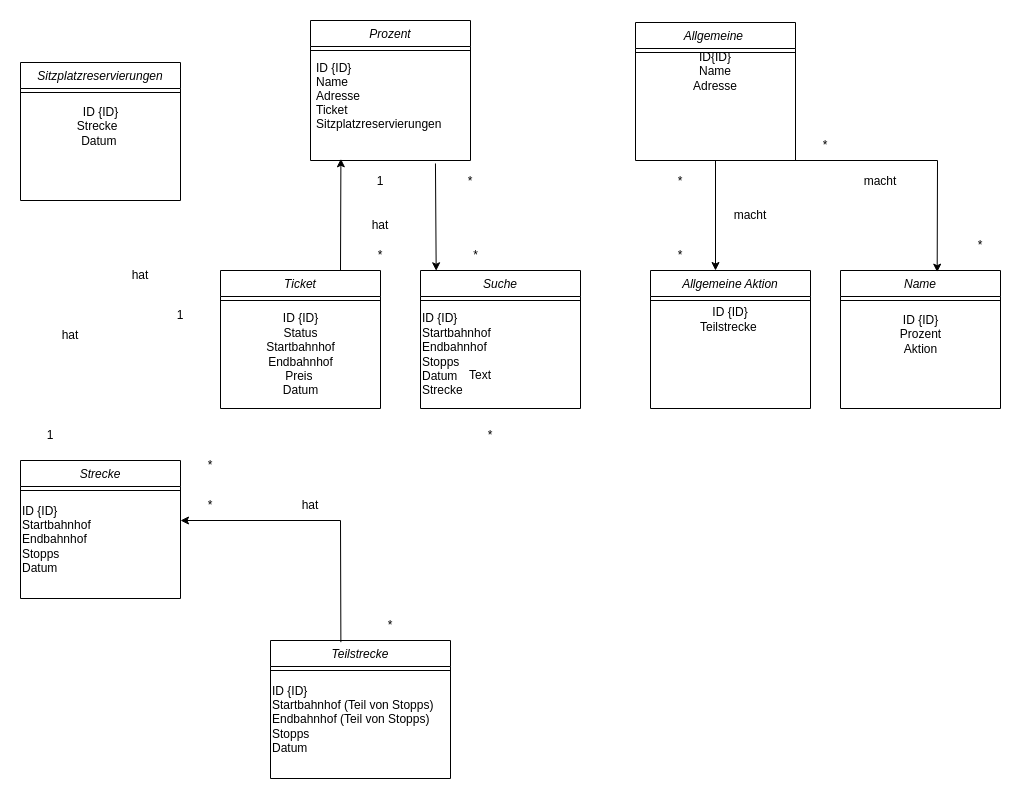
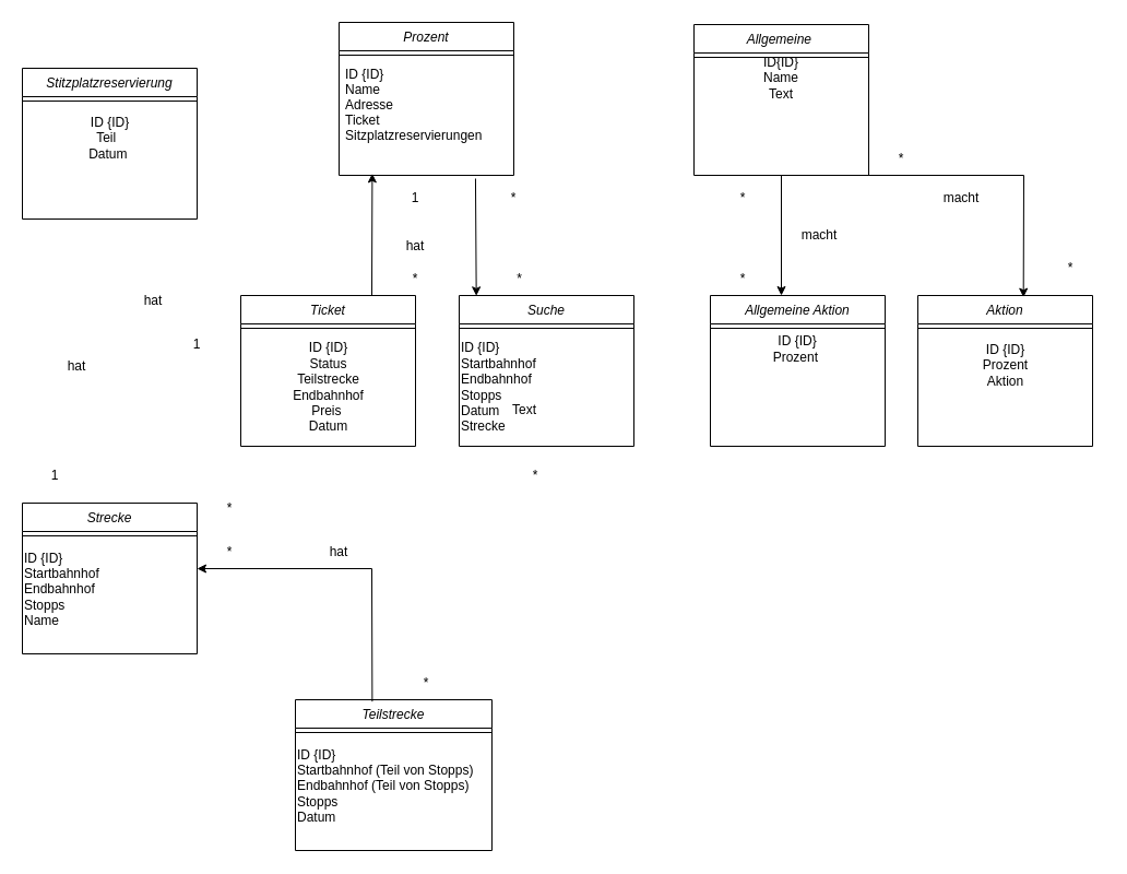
  <mxCell id="0" />
  <mxCell id="1" parent="0" />
  <mxCell id="2" value="Prozent" style="swimlane;fontStyle=2;align=center;verticalAlign=top;childLayout=stackLayout;horizontal=1;startSize=26;horizontalStack=0;resizeParent=1;resizeLast=0;collapsible=1;marginBottom=0;rounded=0;shadow=0;strokeWidth=1;" parent="1" vertex="1"><mxGeometry x="310" y="20" width="160" height="140" as="geometry"><mxRectangle x="230" y="140" width="160" height="26" as="alternateBounds" /></mxGeometry></mxCell>
  <mxCell id="3" value="" style="line;html=1;strokeWidth=1;align=left;verticalAlign=middle;spacingTop=-1;spacingLeft=3;spacingRight=3;rotatable=0;labelPosition=right;points=[];portConstraint=eastwest;" parent="2" vertex="1"><mxGeometry y="26" width="160" height="8" as="geometry" /></mxCell>
  <mxCell id="4" value="ID {ID}&#10;Name &#10;Adresse &#10;Ticket &#10;Sitzplatzreservierungen" style="text;align=left;verticalAlign=top;spacingLeft=4;spacingRight=4;overflow=hidden;rotatable=0;points=[[0,0.5],[1,0.5]];portConstraint=eastwest;" parent="2" vertex="1"><mxGeometry y="34" width="160" height="106" as="geometry" /></mxCell>
  <mxCell id="5" value="Allgemeine " style="swimlane;fontStyle=2;align=center;verticalAlign=top;childLayout=stackLayout;horizontal=1;startSize=26;horizontalStack=0;resizeParent=1;resizeLast=0;collapsible=1;marginBottom=0;rounded=0;shadow=0;strokeWidth=1;" parent="1" vertex="1"><mxGeometry x="635" y="22" width="160" height="138" as="geometry"><mxRectangle x="230" y="140" width="160" height="26" as="alternateBounds" /></mxGeometry></mxCell>
  <mxCell id="6" value="" style="line;html=1;strokeWidth=1;align=left;verticalAlign=middle;spacingTop=-1;spacingLeft=3;spacingRight=3;rotatable=0;labelPosition=right;points=[];portConstraint=eastwest;" parent="5" vertex="1"><mxGeometry y="26" width="160" height="8" as="geometry" /></mxCell>
- <mxCell id="7" value="ID{ID}&lt;br&gt;Name&lt;br&gt;Adresse&lt;br&gt;" style="text;html=1;strokeColor=none;fillColor=none;align=center;verticalAlign=middle;whiteSpace=wrap;rounded=0;" vertex="1" parent="5"><mxGeometry y="34" width="160" height="30" as="geometry" /></mxCell>
+ <mxCell id="7" value="ID{ID}&lt;br&gt;Name&lt;br&gt;Text&lt;br&gt;" style="text;html=1;strokeColor=none;fillColor=none;align=center;verticalAlign=middle;whiteSpace=wrap;rounded=0;" vertex="1" parent="5"><mxGeometry y="34" width="160" height="30" as="geometry" /></mxCell>
  <mxCell id="8" value="Strecke" style="swimlane;fontStyle=2;align=center;verticalAlign=top;childLayout=stackLayout;horizontal=1;startSize=26;horizontalStack=0;resizeParent=1;resizeLast=0;collapsible=1;marginBottom=0;rounded=0;shadow=0;strokeWidth=1;" parent="1" vertex="1"><mxGeometry x="20" y="460" width="160" height="138" as="geometry"><mxRectangle x="230" y="140" width="160" height="26" as="alternateBounds" /></mxGeometry></mxCell>
  <mxCell id="9" value="" style="line;html=1;strokeWidth=1;align=left;verticalAlign=middle;spacingTop=-1;spacingLeft=3;spacingRight=3;rotatable=0;labelPosition=right;points=[];portConstraint=eastwest;" parent="8" vertex="1"><mxGeometry y="26" width="160" height="8" as="geometry" /></mxCell>
- <mxCell id="10" value="ID {ID}&lt;br&gt;Startbahnhof&amp;nbsp;&lt;br&gt;&lt;div style=&quot;&quot;&gt;&lt;span style=&quot;background-color: initial;&quot;&gt;Endbahnhof&lt;/span&gt;&lt;/div&gt;Stopps&lt;br&gt;Datum" style="text;html=1;align=left;verticalAlign=middle;resizable=0;points=[];autosize=1;strokeColor=none;fillColor=none;" parent="8" vertex="1"><mxGeometry y="34" width="160" height="90" as="geometry" /></mxCell>
+ <mxCell id="10" value="ID {ID}&lt;br&gt;Startbahnhof&amp;nbsp;&lt;br&gt;&lt;div style=&quot;&quot;&gt;&lt;span style=&quot;background-color: initial;&quot;&gt;Endbahnhof&lt;/span&gt;&lt;/div&gt;Stopps&lt;br&gt;Name" style="text;html=1;align=left;verticalAlign=middle;resizable=0;points=[];autosize=1;strokeColor=none;fillColor=none;" parent="8" vertex="1"><mxGeometry y="34" width="160" height="90" as="geometry" /></mxCell>
  <mxCell id="11" value="Teilstrecke" style="swimlane;fontStyle=2;align=center;verticalAlign=top;childLayout=stackLayout;horizontal=1;startSize=26;horizontalStack=0;resizeParent=1;resizeLast=0;collapsible=1;marginBottom=0;rounded=0;shadow=0;strokeWidth=1;" parent="1" vertex="1"><mxGeometry x="270" y="640" width="180" height="138" as="geometry"><mxRectangle x="230" y="140" width="160" height="26" as="alternateBounds" /></mxGeometry></mxCell>
  <mxCell id="12" value="" style="line;html=1;strokeWidth=1;align=left;verticalAlign=middle;spacingTop=-1;spacingLeft=3;spacingRight=3;rotatable=0;labelPosition=right;points=[];portConstraint=eastwest;" parent="11" vertex="1"><mxGeometry y="26" width="180" height="8" as="geometry" /></mxCell>
  <mxCell id="13" value="ID {ID}&lt;br&gt;Startbahnhof (Teil von Stopps)&lt;br&gt;Endbahnhof (Teil von Stopps)&lt;br&gt;Stopps&lt;br&gt;Datum" style="text;html=1;align=left;verticalAlign=middle;resizable=0;points=[];autosize=1;strokeColor=none;fillColor=none;" parent="11" vertex="1"><mxGeometry y="34" width="180" height="90" as="geometry" /></mxCell>
  <mxCell id="14" value="Ticket" style="swimlane;fontStyle=2;align=center;verticalAlign=top;childLayout=stackLayout;horizontal=1;startSize=26;horizontalStack=0;resizeParent=1;resizeLast=0;collapsible=1;marginBottom=0;rounded=0;shadow=0;strokeWidth=1;" parent="1" vertex="1"><mxGeometry x="220" y="270" width="160" height="138" as="geometry"><mxRectangle x="230" y="140" width="160" height="26" as="alternateBounds" /></mxGeometry></mxCell>
  <mxCell id="15" value="" style="line;html=1;strokeWidth=1;align=left;verticalAlign=middle;spacingTop=-1;spacingLeft=3;spacingRight=3;rotatable=0;labelPosition=right;points=[];portConstraint=eastwest;" parent="14" vertex="1"><mxGeometry y="26" width="160" height="8" as="geometry" /></mxCell>
- <mxCell id="16" value="ID {ID}&lt;br&gt;Status&lt;br&gt;Startbahnhof&lt;br&gt;Endbahnhof&lt;br&gt;Preis&amp;nbsp;&lt;br&gt;Datum" style="text;html=1;align=center;verticalAlign=middle;resizable=0;points=[];autosize=1;strokeColor=none;fillColor=none;" parent="14" vertex="1"><mxGeometry y="34" width="160" height="100" as="geometry" /></mxCell>
- <mxCell id="17" value="Name" style="swimlane;fontStyle=2;align=center;verticalAlign=top;childLayout=stackLayout;horizontal=1;startSize=26;horizontalStack=0;resizeParent=1;resizeLast=0;collapsible=1;marginBottom=0;rounded=0;shadow=0;strokeWidth=1;" parent="1" vertex="1"><mxGeometry x="840" y="270" width="160" height="138" as="geometry"><mxRectangle x="230" y="140" width="160" height="26" as="alternateBounds" /></mxGeometry></mxCell>
+ <mxCell id="16" value="ID {ID}&lt;br&gt;Status&lt;br&gt;Teilstrecke&lt;br&gt;Endbahnhof&lt;br&gt;Preis&amp;nbsp;&lt;br&gt;Datum" style="text;html=1;align=center;verticalAlign=middle;resizable=0;points=[];autosize=1;strokeColor=none;fillColor=none;" parent="14" vertex="1"><mxGeometry y="34" width="160" height="100" as="geometry" /></mxCell>
+ <mxCell id="17" value="Aktion" style="swimlane;fontStyle=2;align=center;verticalAlign=top;childLayout=stackLayout;horizontal=1;startSize=26;horizontalStack=0;resizeParent=1;resizeLast=0;collapsible=1;marginBottom=0;rounded=0;shadow=0;strokeWidth=1;" parent="1" vertex="1"><mxGeometry x="840" y="270" width="160" height="138" as="geometry"><mxRectangle x="230" y="140" width="160" height="26" as="alternateBounds" /></mxGeometry></mxCell>
  <mxCell id="18" value="" style="line;html=1;strokeWidth=1;align=left;verticalAlign=middle;spacingTop=-1;spacingLeft=3;spacingRight=3;rotatable=0;labelPosition=right;points=[];portConstraint=eastwest;" parent="17" vertex="1"><mxGeometry y="26" width="160" height="8" as="geometry" /></mxCell>
  <mxCell id="19" value="ID {ID}&lt;br&gt;Prozent&lt;br&gt;Aktion" style="text;html=1;align=center;verticalAlign=middle;resizable=0;points=[];autosize=1;strokeColor=none;fillColor=none;" parent="17" vertex="1"><mxGeometry y="34" width="160" height="60" as="geometry" /></mxCell>
  <mxCell id="20" value="Suche" style="swimlane;fontStyle=2;align=center;verticalAlign=top;childLayout=stackLayout;horizontal=1;startSize=26;horizontalStack=0;resizeParent=1;resizeLast=0;collapsible=1;marginBottom=0;rounded=0;shadow=0;strokeWidth=1;" parent="1" vertex="1"><mxGeometry x="420" y="270" width="160" height="138" as="geometry"><mxRectangle x="230" y="140" width="160" height="26" as="alternateBounds" /></mxGeometry></mxCell>
  <mxCell id="21" value="" style="line;html=1;strokeWidth=1;align=left;verticalAlign=middle;spacingTop=-1;spacingLeft=3;spacingRight=3;rotatable=0;labelPosition=right;points=[];portConstraint=eastwest;" parent="20" vertex="1"><mxGeometry y="26" width="160" height="8" as="geometry" /></mxCell>
  <mxCell id="22" value="ID {ID}&lt;br&gt;Startbahnhof&amp;nbsp;&lt;br&gt;&lt;div style=&quot;&quot;&gt;&lt;span style=&quot;background-color: initial;&quot;&gt;Endbahnhof&lt;/span&gt;&lt;/div&gt;Stopps&lt;br&gt;Datum&lt;br&gt;Strecke" style="text;html=1;align=left;verticalAlign=middle;resizable=0;points=[];autosize=1;strokeColor=none;fillColor=none;" parent="20" vertex="1"><mxGeometry y="34" width="160" height="100" as="geometry" /></mxCell>
  <mxCell id="23" value="Allgemeine Aktion" style="swimlane;fontStyle=2;align=center;verticalAlign=top;childLayout=stackLayout;horizontal=1;startSize=26;horizontalStack=0;resizeParent=1;resizeLast=0;collapsible=1;marginBottom=0;rounded=0;shadow=0;strokeWidth=1;" parent="1" vertex="1"><mxGeometry x="650" y="270" width="160" height="138" as="geometry"><mxRectangle x="230" y="140" width="160" height="26" as="alternateBounds" /></mxGeometry></mxCell>
  <mxCell id="24" value="" style="line;html=1;strokeWidth=1;align=left;verticalAlign=middle;spacingTop=-1;spacingLeft=3;spacingRight=3;rotatable=0;labelPosition=right;points=[];portConstraint=eastwest;" parent="23" vertex="1"><mxGeometry y="26" width="160" height="8" as="geometry" /></mxCell>
- <mxCell id="25" value="ID {ID}&lt;br&gt;Teilstrecke&amp;nbsp;" style="text;html=1;strokeColor=none;fillColor=none;align=center;verticalAlign=middle;whiteSpace=wrap;rounded=0;" vertex="1" parent="23"><mxGeometry y="34" width="160" height="30" as="geometry" /></mxCell>
- <mxCell id="26" value="Sitzplatzreservierungen" style="swimlane;fontStyle=2;align=center;verticalAlign=top;childLayout=stackLayout;horizontal=1;startSize=26;horizontalStack=0;resizeParent=1;resizeLast=0;collapsible=1;marginBottom=0;rounded=0;shadow=0;strokeWidth=1;" vertex="1" parent="1"><mxGeometry x="20" y="62" width="160" height="138" as="geometry"><mxRectangle x="230" y="140" width="160" height="26" as="alternateBounds" /></mxGeometry></mxCell>
+ <mxCell id="25" value="ID {ID}&lt;br&gt;Prozent&amp;nbsp;" style="text;html=1;strokeColor=none;fillColor=none;align=center;verticalAlign=middle;whiteSpace=wrap;rounded=0;" vertex="1" parent="23"><mxGeometry y="34" width="160" height="30" as="geometry" /></mxCell>
+ <mxCell id="26" value="Stitzplatzreservierung" style="swimlane;fontStyle=2;align=center;verticalAlign=top;childLayout=stackLayout;horizontal=1;startSize=26;horizontalStack=0;resizeParent=1;resizeLast=0;collapsible=1;marginBottom=0;rounded=0;shadow=0;strokeWidth=1;" vertex="1" parent="1"><mxGeometry x="20" y="62" width="160" height="138" as="geometry"><mxRectangle x="230" y="140" width="160" height="26" as="alternateBounds" /></mxGeometry></mxCell>
  <mxCell id="27" value="" style="line;html=1;strokeWidth=1;align=left;verticalAlign=middle;spacingTop=-1;spacingLeft=3;spacingRight=3;rotatable=0;labelPosition=right;points=[];portConstraint=eastwest;" vertex="1" parent="26"><mxGeometry y="26" width="160" height="8" as="geometry" /></mxCell>
- <mxCell id="28" value="ID {ID}&lt;br&gt;Strecke&amp;nbsp;&amp;nbsp;&lt;br&gt;Datum&amp;nbsp;" style="text;html=1;align=center;verticalAlign=middle;resizable=0;points=[];autosize=1;strokeColor=none;fillColor=none;" vertex="1" parent="26"><mxGeometry y="34" width="160" height="60" as="geometry" /></mxCell>
+ <mxCell id="28" value="ID {ID}&lt;br&gt;Teil&amp;nbsp;&amp;nbsp;&lt;br&gt;Datum&amp;nbsp;" style="text;html=1;align=center;verticalAlign=middle;resizable=0;points=[];autosize=1;strokeColor=none;fillColor=none;" vertex="1" parent="26"><mxGeometry y="34" width="160" height="60" as="geometry" /></mxCell>
  <mxCell id="29" value="hat" style="text;html=1;strokeColor=none;fillColor=none;align=center;verticalAlign=middle;whiteSpace=wrap;rounded=0;" vertex="1" parent="1"><mxGeometry x="280" y="490" width="60" height="30" as="geometry" /></mxCell>
  <mxCell id="30" value="*" style="text;html=1;strokeColor=none;fillColor=none;align=center;verticalAlign=middle;whiteSpace=wrap;rounded=0;" vertex="1" parent="1"><mxGeometry x="180" y="490" width="60" height="30" as="geometry" /></mxCell>
  <mxCell id="31" value="*" style="text;html=1;strokeColor=none;fillColor=none;align=center;verticalAlign=middle;whiteSpace=wrap;rounded=0;" vertex="1" parent="1"><mxGeometry x="360" y="610" width="60" height="30" as="geometry" /></mxCell>
  <mxCell id="32" value="" style="endArrow=classic;html=1;rounded=0;entryX=0;entryY=1;entryDx=0;entryDy=0;exitX=0.391;exitY=0.012;exitDx=0;exitDy=0;exitPerimeter=0;" edge="1" parent="1" source="11" target="30"><mxGeometry width="50" height="50" relative="1" as="geometry"><mxPoint x="340" y="630" as="sourcePoint" /><mxPoint x="500" y="270" as="targetPoint" /><Array as="points"><mxPoint x="340" y="520" /></Array></mxGeometry></mxCell>
  <mxCell id="33" value="hat" style="text;html=1;strokeColor=none;fillColor=none;align=center;verticalAlign=middle;whiteSpace=wrap;rounded=0;" vertex="1" parent="1"><mxGeometry x="40" y="320" width="60" height="30" as="geometry" /></mxCell>
  <mxCell id="34" value="1" style="text;html=1;strokeColor=none;fillColor=none;align=center;verticalAlign=middle;whiteSpace=wrap;rounded=0;" vertex="1" parent="1"><mxGeometry x="150" y="300" width="60" height="30" as="geometry" /></mxCell>
  <mxCell id="35" value="1" style="text;html=1;strokeColor=none;fillColor=none;align=center;verticalAlign=middle;whiteSpace=wrap;rounded=0;" vertex="1" parent="1"><mxGeometry x="20" y="420" width="60" height="30" as="geometry" /></mxCell>
  <mxCell id="36" value="" style="endArrow=classic;html=1;rounded=0;exitX=0.75;exitY=0;exitDx=0;exitDy=0;entryX=0.19;entryY=0.984;entryDx=0;entryDy=0;entryPerimeter=0;" edge="1" parent="1" source="14" target="4"><mxGeometry width="50" height="50" relative="1" as="geometry"><mxPoint x="450" y="320" as="sourcePoint" /><mxPoint x="500" y="270" as="targetPoint" /></mxGeometry></mxCell>
  <mxCell id="37" value="hat" style="text;html=1;strokeColor=none;fillColor=none;align=center;verticalAlign=middle;whiteSpace=wrap;rounded=0;" vertex="1" parent="1"><mxGeometry x="110" y="260" width="60" height="30" as="geometry" /></mxCell>
  <mxCell id="38" value="hat" style="text;html=1;strokeColor=none;fillColor=none;align=center;verticalAlign=middle;whiteSpace=wrap;rounded=0;" vertex="1" parent="1"><mxGeometry x="350" y="210" width="60" height="30" as="geometry" /></mxCell>
  <mxCell id="39" value="1" style="text;html=1;strokeColor=none;fillColor=none;align=center;verticalAlign=middle;whiteSpace=wrap;rounded=0;" vertex="1" parent="1"><mxGeometry x="350" y="166" width="60" height="30" as="geometry" /></mxCell>
  <mxCell id="40" value="*" style="text;html=1;strokeColor=none;fillColor=none;align=center;verticalAlign=middle;whiteSpace=wrap;rounded=0;" vertex="1" parent="1"><mxGeometry x="350" y="240" width="60" height="30" as="geometry" /></mxCell>
  <mxCell id="41" value="" style="endArrow=classic;html=1;rounded=0;exitX=0.781;exitY=1.028;exitDx=0;exitDy=0;exitPerimeter=0;entryX=0.098;entryY=0.002;entryDx=0;entryDy=0;entryPerimeter=0;" edge="1" parent="1" source="4" target="20"><mxGeometry width="50" height="50" relative="1" as="geometry"><mxPoint x="450" y="390" as="sourcePoint" /><mxPoint x="500" y="340" as="targetPoint" /></mxGeometry></mxCell>
  <mxCell id="42" value="Text" style="text;html=1;strokeColor=none;fillColor=none;align=center;verticalAlign=middle;whiteSpace=wrap;rounded=0;" vertex="1" parent="1"><mxGeometry x="450" y="360" width="60" height="30" as="geometry" /></mxCell>
  <mxCell id="43" value="*" style="text;html=1;strokeColor=none;fillColor=none;align=center;verticalAlign=middle;whiteSpace=wrap;rounded=0;" vertex="1" parent="1"><mxGeometry x="440" y="166" width="60" height="30" as="geometry" /></mxCell>
  <mxCell id="44" value="&amp;nbsp;*" style="text;html=1;strokeColor=none;fillColor=none;align=center;verticalAlign=middle;whiteSpace=wrap;rounded=0;" vertex="1" parent="1"><mxGeometry x="444" y="240" width="60" height="30" as="geometry" /></mxCell>
  <mxCell id="45" value="*" style="text;html=1;strokeColor=none;fillColor=none;align=center;verticalAlign=middle;whiteSpace=wrap;rounded=0;" vertex="1" parent="1"><mxGeometry x="460" y="420" width="60" height="30" as="geometry" /></mxCell>
  <mxCell id="46" value="*" style="text;html=1;strokeColor=none;fillColor=none;align=center;verticalAlign=middle;whiteSpace=wrap;rounded=0;" vertex="1" parent="1"><mxGeometry x="180" y="450" width="60" height="30" as="geometry" /></mxCell>
  <mxCell id="47" value="" style="endArrow=classic;html=1;rounded=0;exitX=0.5;exitY=1;exitDx=0;exitDy=0;" edge="1" parent="1" source="5"><mxGeometry width="50" height="50" relative="1" as="geometry"><mxPoint x="450" y="390" as="sourcePoint" /><mxPoint x="715" y="270" as="targetPoint" /></mxGeometry></mxCell>
  <mxCell id="48" value="" style="endArrow=classic;html=1;rounded=0;exitX=0.75;exitY=1;exitDx=0;exitDy=0;entryX=0.573;entryY=0.012;entryDx=0;entryDy=0;entryPerimeter=0;" edge="1" parent="1"><mxGeometry width="50" height="50" relative="1" as="geometry"><mxPoint x="760" y="160" as="sourcePoint" /><mxPoint x="936.68" y="271.656" as="targetPoint" /><Array as="points"><mxPoint x="937" y="160" /></Array></mxGeometry></mxCell>
  <mxCell id="49" value="macht" style="text;html=1;strokeColor=none;fillColor=none;align=center;verticalAlign=middle;whiteSpace=wrap;rounded=0;" vertex="1" parent="1"><mxGeometry x="720" y="200" width="60" height="30" as="geometry" /></mxCell>
  <mxCell id="50" value="macht" style="text;html=1;strokeColor=none;fillColor=none;align=center;verticalAlign=middle;whiteSpace=wrap;rounded=0;" vertex="1" parent="1"><mxGeometry x="850" y="166" width="60" height="30" as="geometry" /></mxCell>
  <mxCell id="51" value="*" style="text;html=1;strokeColor=none;fillColor=none;align=center;verticalAlign=middle;whiteSpace=wrap;rounded=0;" vertex="1" parent="1"><mxGeometry x="650" y="166" width="60" height="30" as="geometry" /></mxCell>
  <mxCell id="52" value="*" style="text;html=1;strokeColor=none;fillColor=none;align=center;verticalAlign=middle;whiteSpace=wrap;rounded=0;" vertex="1" parent="1"><mxGeometry x="650" y="240" width="60" height="30" as="geometry" /></mxCell>
  <mxCell id="53" value="*" style="text;html=1;strokeColor=none;fillColor=none;align=center;verticalAlign=middle;whiteSpace=wrap;rounded=0;" vertex="1" parent="1"><mxGeometry x="795" y="130" width="60" height="30" as="geometry" /></mxCell>
  <mxCell id="54" value="*" style="text;html=1;strokeColor=none;fillColor=none;align=center;verticalAlign=middle;whiteSpace=wrap;rounded=0;" vertex="1" parent="1"><mxGeometry x="950" y="230" width="60" height="30" as="geometry" /></mxCell>
